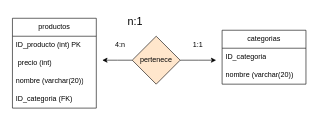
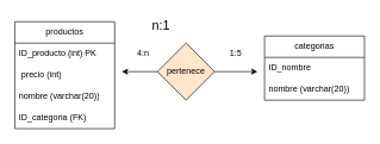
  <mxCell id="0" />
  <mxCell id="1" parent="0" />
  <mxCell id="2" value="productos" style="swimlane;fontStyle=0;childLayout=stackLayout;horizontal=1;startSize=30;horizontalStack=0;resizeParent=1;resizeParentMax=0;resizeLast=0;collapsible=1;marginBottom=0;whiteSpace=wrap;html=1;" vertex="1" parent="1"><mxGeometry x="20" y="30" width="140" height="150" as="geometry" /></mxCell>
  <mxCell id="3" value="ID_producto (int) PK" style="text;strokeColor=none;fillColor=none;align=left;verticalAlign=middle;spacingLeft=4;spacingRight=4;overflow=hidden;points=[[0,0.5],[1,0.5]];portConstraint=eastwest;rotatable=0;whiteSpace=wrap;html=1;" vertex="1" parent="2"><mxGeometry y="30" width="140" height="30" as="geometry" /></mxCell>
  <mxCell id="4" value="&amp;nbsp;precio (int)" style="text;strokeColor=none;fillColor=none;align=left;verticalAlign=middle;spacingLeft=4;spacingRight=4;overflow=hidden;points=[[0,0.5],[1,0.5]];portConstraint=eastwest;rotatable=0;whiteSpace=wrap;html=1;" vertex="1" parent="2"><mxGeometry y="60" width="140" height="30" as="geometry" /></mxCell>
  <mxCell id="5" value="nombre (varchar(20))" style="text;strokeColor=none;fillColor=none;align=left;verticalAlign=middle;spacingLeft=4;spacingRight=4;overflow=hidden;points=[[0,0.5],[1,0.5]];portConstraint=eastwest;rotatable=0;whiteSpace=wrap;html=1;" vertex="1" parent="2"><mxGeometry y="90" width="140" height="30" as="geometry" /></mxCell>
  <mxCell id="6" value="ID_categoria (FK)" style="text;strokeColor=none;fillColor=none;align=left;verticalAlign=middle;spacingLeft=4;spacingRight=4;overflow=hidden;points=[[0,0.5],[1,0.5]];portConstraint=eastwest;rotatable=0;whiteSpace=wrap;html=1;" vertex="1" parent="2"><mxGeometry y="120" width="140" height="30" as="geometry" /></mxCell>
  <mxCell id="7" value="categorias" style="swimlane;fontStyle=0;childLayout=stackLayout;horizontal=1;startSize=30;horizontalStack=0;resizeParent=1;resizeParentMax=0;resizeLast=0;collapsible=1;marginBottom=0;whiteSpace=wrap;html=1;" vertex="1" parent="1"><mxGeometry x="370" y="50" width="140" height="90" as="geometry" /></mxCell>
- <mxCell id="8" value="ID_categoria" style="text;strokeColor=none;fillColor=none;align=left;verticalAlign=middle;spacingLeft=4;spacingRight=4;overflow=hidden;points=[[0,0.5],[1,0.5]];portConstraint=eastwest;rotatable=0;whiteSpace=wrap;html=1;" vertex="1" parent="7"><mxGeometry y="30" width="140" height="30" as="geometry" /></mxCell>
+ <mxCell id="8" value="ID_nombre" style="text;strokeColor=none;fillColor=none;align=left;verticalAlign=middle;spacingLeft=4;spacingRight=4;overflow=hidden;points=[[0,0.5],[1,0.5]];portConstraint=eastwest;rotatable=0;whiteSpace=wrap;html=1;" vertex="1" parent="7"><mxGeometry y="30" width="140" height="30" as="geometry" /></mxCell>
  <mxCell id="9" value="nombre (varchar(20))" style="text;strokeColor=none;fillColor=none;align=left;verticalAlign=middle;spacingLeft=4;spacingRight=4;overflow=hidden;points=[[0,0.5],[1,0.5]];portConstraint=eastwest;rotatable=0;whiteSpace=wrap;html=1;" vertex="1" parent="7"><mxGeometry y="60" width="140" height="30" as="geometry" /></mxCell>
  <mxCell id="10" style="edgeStyle=orthogonalEdgeStyle;rounded=0;orthogonalLoop=1;jettySize=auto;html=1;" edge="1" parent="1" source="12"><mxGeometry relative="1" as="geometry"><mxPoint x="360" y="100" as="targetPoint" /></mxGeometry></mxCell>
  <mxCell id="11" style="edgeStyle=orthogonalEdgeStyle;rounded=0;orthogonalLoop=1;jettySize=auto;html=1;" edge="1" parent="1" source="12"><mxGeometry relative="1" as="geometry"><mxPoint x="170" y="100" as="targetPoint" /></mxGeometry></mxCell>
  <mxCell id="12" value="pertenece" style="rhombus;whiteSpace=wrap;html=1;fillColor=#ffe6cc;" vertex="1" parent="1"><mxGeometry x="220" y="60" width="80" height="80" as="geometry" /></mxCell>
- <mxCell id="13" value="1:1" style="text;html=1;align=center;verticalAlign=middle;whiteSpace=wrap;rounded=0;" vertex="1" parent="1"><mxGeometry x="300" y="60" width="60" height="30" as="geometry" /></mxCell>
+ <mxCell id="13" value="1:5" style="text;html=1;align=center;verticalAlign=middle;whiteSpace=wrap;rounded=0;" vertex="1" parent="1"><mxGeometry x="300" y="60" width="60" height="30" as="geometry" /></mxCell>
  <mxCell id="14" value="4:n" style="text;html=1;align=center;verticalAlign=middle;whiteSpace=wrap;rounded=0;" vertex="1" parent="1"><mxGeometry x="170" y="60" width="60" height="30" as="geometry" /></mxCell>
  <mxCell id="15" value="&lt;font style=&quot;font-size: 18px;&quot;&gt;n:1&lt;/font&gt;" style="text;html=1;align=center;verticalAlign=middle;whiteSpace=wrap;rounded=0;" vertex="1" parent="1"><mxGeometry x="195" y="20" width="60" height="30" as="geometry" /></mxCell>
